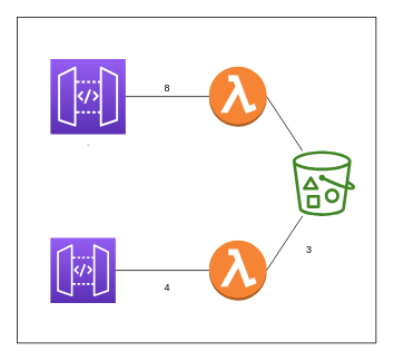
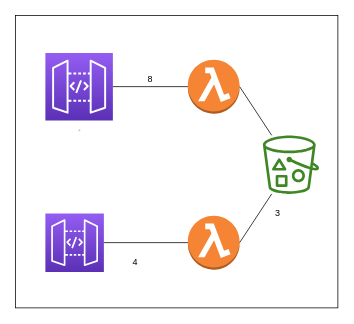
  <mxCell id="0" />
  <mxCell id="1" parent="0" />
  <mxCell id="2" value="" style="rounded=0;whiteSpace=wrap;html=1;" parent="1" vertex="1"><mxGeometry x="20" y="20" width="430" height="390" as="geometry" /></mxCell>
  <mxCell id="3" value="" style="sketch=0;outlineConnect=0;fontColor=#232F3E;gradientColor=none;fillColor=#3F8624;strokeColor=none;dashed=0;verticalLabelPosition=bottom;verticalAlign=top;align=center;html=1;fontSize=12;fontStyle=0;aspect=fixed;pointerEvents=1;shape=mxgraph.aws4.bucket_with_objects;" parent="1" vertex="1"><mxGeometry x="350" y="180" width="75" height="78" as="geometry" /></mxCell>
  <mxCell id="4" value="" style="outlineConnect=0;dashed=0;verticalLabelPosition=bottom;verticalAlign=top;align=center;html=1;shape=mxgraph.aws3.lambda_function;fillColor=#F58534;gradientColor=none;" parent="1" vertex="1"><mxGeometry x="250" y="79" width="69" height="72" as="geometry" /></mxCell>
  <mxCell id="5" value="" style="outlineConnect=0;dashed=0;verticalLabelPosition=bottom;verticalAlign=top;align=center;html=1;shape=mxgraph.aws3.lambda_function;fillColor=#F58534;gradientColor=none;" parent="1" vertex="1"><mxGeometry x="250" y="287" width="69" height="72" as="geometry" /></mxCell>
  <mxCell id="6" value="&lt;hr&gt;" style="sketch=0;points=[[0,0,0],[0.25,0,0],[0.5,0,0],[0.75,0,0],[1,0,0],[0,1,0],[0.25,1,0],[0.5,1,0],[0.75,1,0],[1,1,0],[0,0.25,0],[0,0.5,0],[0,0.75,0],[1,0.25,0],[1,0.5,0],[1,0.75,0]];outlineConnect=0;fontColor=#232F3E;gradientColor=#945DF2;gradientDirection=north;fillColor=#5A30B5;strokeColor=#ffffff;dashed=0;verticalLabelPosition=bottom;verticalAlign=top;align=center;html=1;fontSize=12;fontStyle=0;aspect=fixed;shape=mxgraph.aws4.resourceIcon;resIcon=mxgraph.aws4.api_gateway;" parent="1" vertex="1"><mxGeometry x="60" y="70" width="90" height="90" as="geometry" /></mxCell>
  <mxCell id="7" value="" style="sketch=0;points=[[0,0,0],[0.25,0,0],[0.5,0,0],[0.75,0,0],[1,0,0],[0,1,0],[0.25,1,0],[0.5,1,0],[0.75,1,0],[1,1,0],[0,0.25,0],[0,0.5,0],[0,0.75,0],[1,0.25,0],[1,0.5,0],[1,0.75,0]];outlineConnect=0;fontColor=#232F3E;gradientColor=#945DF2;gradientDirection=north;fillColor=#5A30B5;strokeColor=#ffffff;dashed=0;verticalLabelPosition=bottom;verticalAlign=top;align=center;html=1;fontSize=12;fontStyle=0;aspect=fixed;shape=mxgraph.aws4.resourceIcon;resIcon=mxgraph.aws4.api_gateway;" parent="1" vertex="1"><mxGeometry x="60" y="284" width="78" height="78" as="geometry" /></mxCell>
  <mxCell id="8" value="" style="endArrow=none;html=1;rounded=0;exitX=1;exitY=0.5;exitDx=0;exitDy=0;exitPerimeter=0;entryX=0;entryY=0.5;entryDx=0;entryDy=0;entryPerimeter=0;" parent="1" source="6" target="4" edge="1"><mxGeometry width="50" height="50" relative="1" as="geometry"><mxPoint x="270" y="280" as="sourcePoint" /><mxPoint x="320" y="230" as="targetPoint" /></mxGeometry></mxCell>
  <mxCell id="9" value="" style="endArrow=none;html=1;rounded=0;exitX=1;exitY=0.5;exitDx=0;exitDy=0;exitPerimeter=0;" parent="1" source="7" target="5" edge="1"><mxGeometry width="50" height="50" relative="1" as="geometry"><mxPoint x="270" y="280" as="sourcePoint" /><mxPoint x="320" y="230" as="targetPoint" /></mxGeometry></mxCell>
  <mxCell id="10" value="" style="endArrow=none;html=1;rounded=0;exitX=1;exitY=0.5;exitDx=0;exitDy=0;exitPerimeter=0;" parent="1" source="5" target="3" edge="1"><mxGeometry width="50" height="50" relative="1" as="geometry"><mxPoint x="270" y="280" as="sourcePoint" /><mxPoint x="320" y="230" as="targetPoint" /></mxGeometry></mxCell>
  <mxCell id="11" value="" style="endArrow=none;html=1;rounded=0;entryX=1;entryY=0.5;entryDx=0;entryDy=0;entryPerimeter=0;" parent="1" source="3" target="4" edge="1"><mxGeometry width="50" height="50" relative="1" as="geometry"><mxPoint x="270" y="280" as="sourcePoint" /><mxPoint x="320" y="230" as="targetPoint" /></mxGeometry></mxCell>
- <mxCell id="12" value="4" style="text;html=1;strokeColor=none;fillColor=none;align=center;verticalAlign=middle;whiteSpace=wrap;rounded=0;" vertex="1" parent="1"><mxGeometry x="170" y="329" width="60" height="30" as="geometry" /></mxCell>
- <mxCell id="13" value="3" style="text;html=1;strokeColor=none;fillColor=none;align=center;verticalAlign=middle;whiteSpace=wrap;rounded=0;" vertex="1" parent="1"><mxGeometry x="340" y="284" width="60" height="30" as="geometry" /></mxCell>
+ <mxCell id="12" value="4" style="text;html=1;strokeColor=none;fillColor=none;align=center;verticalAlign=middle;whiteSpace=wrap;rounded=0;" vertex="1" parent="1"><mxGeometry x="150" y="334" width="60" height="30" as="geometry" /></mxCell>
+ <mxCell id="13" value="3" style="text;html=1;strokeColor=none;fillColor=none;align=center;verticalAlign=middle;whiteSpace=wrap;rounded=0;" vertex="1" parent="1"><mxGeometry x="340" y="269" width="60" height="30" as="geometry" /></mxCell>
  <mxCell id="14" value="8" style="text;html=1;strokeColor=none;fillColor=none;align=center;verticalAlign=middle;whiteSpace=wrap;rounded=0;" vertex="1" parent="1"><mxGeometry x="170" y="90" width="60" height="30" as="geometry" /></mxCell>
